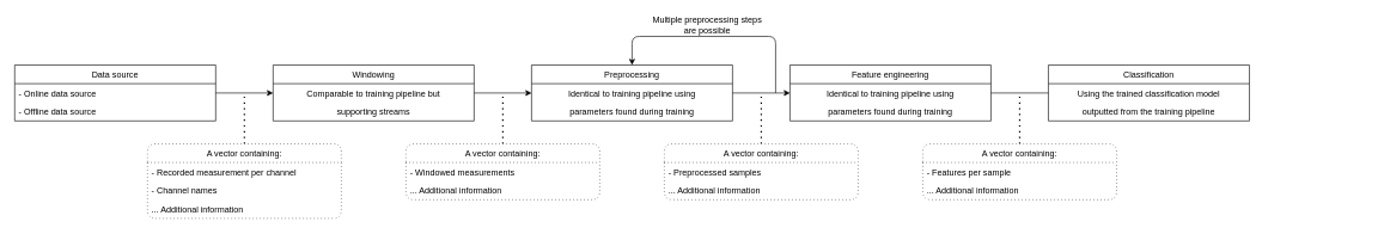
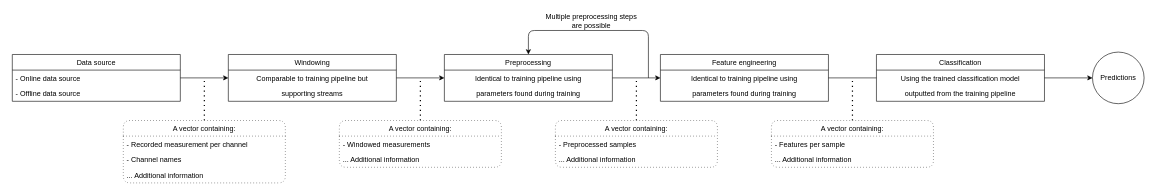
  <mxCell id="0" />
  <mxCell id="1" parent="0" />
  <mxCell id="2" style="edgeStyle=orthogonalEdgeStyle;rounded=0;orthogonalLoop=1;jettySize=auto;html=1;entryX=0;entryY=0.5;entryDx=0;entryDy=0;" edge="1" parent="1" source="3" target="24"><mxGeometry relative="1" as="geometry" /></mxCell>
  <mxCell id="3" value="Data source" style="swimlane;fontStyle=0;childLayout=stackLayout;horizontal=1;startSize=26;horizontalStack=0;resizeParent=1;resizeParentMax=0;resizeLast=0;collapsible=1;marginBottom=0;rounded=0;shadow=0;glass=0;sketch=0;" parent="1" vertex="1"><mxGeometry x="20" y="90" width="280" height="78" as="geometry" /></mxCell>
  <mxCell id="4" value="- Online data source" style="text;strokeColor=none;fillColor=none;align=left;verticalAlign=top;spacingLeft=4;spacingRight=4;overflow=hidden;rotatable=0;points=[[0,0.5],[1,0.5]];portConstraint=eastwest;" parent="3" vertex="1"><mxGeometry y="26" width="280" height="26" as="geometry" /></mxCell>
  <mxCell id="5" value="- Offline data source" style="text;strokeColor=none;fillColor=none;align=left;verticalAlign=top;spacingLeft=4;spacingRight=4;overflow=hidden;rotatable=0;points=[[0,0.5],[1,0.5]];portConstraint=eastwest;" parent="3" vertex="1"><mxGeometry y="52" width="280" height="26" as="geometry" /></mxCell>
  <mxCell id="6" value="Preprocessing" style="swimlane;fontStyle=0;childLayout=stackLayout;horizontal=1;startSize=26;horizontalStack=0;resizeParent=1;resizeParentMax=0;resizeLast=0;collapsible=1;marginBottom=0;rounded=0;shadow=0;glass=0;sketch=0;" parent="1" vertex="1"><mxGeometry x="740" y="90" width="280" height="78" as="geometry" /></mxCell>
  <mxCell id="7" value="Identical to training pipeline using" style="text;strokeColor=none;fillColor=none;align=center;verticalAlign=top;spacingLeft=4;spacingRight=4;overflow=hidden;rotatable=0;points=[[0,0.5],[1,0.5]];portConstraint=eastwest;" parent="6" vertex="1"><mxGeometry y="26" width="280" height="26" as="geometry" /></mxCell>
  <mxCell id="8" value="parameters found during training" style="text;strokeColor=none;fillColor=none;align=center;verticalAlign=top;spacingLeft=4;spacingRight=4;overflow=hidden;rotatable=0;points=[[0,0.5],[1,0.5]];portConstraint=eastwest;" parent="6" vertex="1"><mxGeometry y="52" width="280" height="26" as="geometry" /></mxCell>
  <mxCell id="9" value="" style="endArrow=none;dashed=1;html=1;dashPattern=1 3;strokeWidth=2;exitX=0.5;exitY=0;exitDx=0;exitDy=0;" parent="1" source="10" edge="1"><mxGeometry width="50" height="50" relative="1" as="geometry"><mxPoint x="345" y="240" as="sourcePoint" /><mxPoint x="340" y="130" as="targetPoint" /></mxGeometry></mxCell>
  <mxCell id="10" value="A vector containing:" style="swimlane;fontStyle=0;childLayout=stackLayout;horizontal=1;startSize=26;horizontalStack=0;resizeParent=1;resizeParentMax=0;resizeLast=0;collapsible=1;marginBottom=0;rounded=1;shadow=0;glass=0;sketch=0;swimlaneLine=1;dashed=1;dashPattern=1 4;" parent="1" vertex="1"><mxGeometry x="205" y="200" width="270" height="104" as="geometry" /></mxCell>
  <mxCell id="11" value="- Recorded measurement per channel" style="text;strokeColor=none;fillColor=none;align=left;verticalAlign=top;spacingLeft=4;spacingRight=4;overflow=hidden;rotatable=0;points=[[0,0.5],[1,0.5]];portConstraint=eastwest;" parent="10" vertex="1"><mxGeometry y="26" width="270" height="26" as="geometry" /></mxCell>
  <mxCell id="12" value="- Channel names" style="text;strokeColor=none;fillColor=none;align=left;verticalAlign=top;spacingLeft=4;spacingRight=4;overflow=hidden;rotatable=0;points=[[0,0.5],[1,0.5]];portConstraint=eastwest;" parent="10" vertex="1"><mxGeometry y="52" width="270" height="26" as="geometry" /></mxCell>
  <mxCell id="13" value="... Additional information" style="text;strokeColor=none;fillColor=none;align=left;verticalAlign=top;spacingLeft=4;spacingRight=4;overflow=hidden;rotatable=0;points=[[0,0.5],[1,0.5]];portConstraint=eastwest;" parent="10" vertex="1"><mxGeometry y="78" width="270" height="26" as="geometry" /></mxCell>
  <mxCell id="14" value="" style="endArrow=none;dashed=1;html=1;dashPattern=1 3;strokeWidth=2;exitX=0.5;exitY=0;exitDx=0;exitDy=0;" parent="1" source="15" edge="1"><mxGeometry width="50" height="50" relative="1" as="geometry"><mxPoint x="1065" y="235" as="sourcePoint" /><mxPoint x="1060" y="130" as="targetPoint" /></mxGeometry></mxCell>
  <mxCell id="15" value="A vector containing:" style="swimlane;fontStyle=0;childLayout=stackLayout;horizontal=1;startSize=26;horizontalStack=0;resizeParent=1;resizeParentMax=0;resizeLast=0;collapsible=1;marginBottom=0;rounded=1;shadow=0;glass=0;sketch=0;swimlaneLine=1;dashed=1;dashPattern=1 4;" parent="1" vertex="1"><mxGeometry x="925" y="200" width="270" height="78" as="geometry" /></mxCell>
  <mxCell id="16" value="- Preprocessed samples" style="text;strokeColor=none;fillColor=none;align=left;verticalAlign=top;spacingLeft=4;spacingRight=4;overflow=hidden;rotatable=0;points=[[0,0.5],[1,0.5]];portConstraint=eastwest;" parent="15" vertex="1"><mxGeometry y="26" width="270" height="26" as="geometry" /></mxCell>
  <mxCell id="17" value="... Additional information" style="text;strokeColor=none;fillColor=none;align=left;verticalAlign=top;spacingLeft=4;spacingRight=4;overflow=hidden;rotatable=0;points=[[0,0.5],[1,0.5]];portConstraint=eastwest;" parent="15" vertex="1"><mxGeometry y="52" width="270" height="26" as="geometry" /></mxCell>
  <mxCell id="18" style="edgeStyle=orthogonalEdgeStyle;rounded=0;orthogonalLoop=1;jettySize=auto;html=1;exitX=1;exitY=0.5;exitDx=0;exitDy=0;entryX=0;entryY=0.5;entryDx=0;entryDy=0;endArrow=none;" edge="1" parent="1" source="19" target="31"><mxGeometry relative="1" as="geometry" /></mxCell>
  <mxCell id="19" value="Feature engineering" style="swimlane;fontStyle=0;childLayout=stackLayout;horizontal=1;startSize=26;horizontalStack=0;resizeParent=1;resizeParentMax=0;resizeLast=0;collapsible=1;marginBottom=0;rounded=0;shadow=0;glass=0;sketch=0;" parent="1" vertex="1"><mxGeometry x="1100" y="90" width="280" height="78" as="geometry" /></mxCell>
  <mxCell id="20" value="Identical to training pipeline using" style="text;strokeColor=none;fillColor=none;align=center;verticalAlign=top;spacingLeft=4;spacingRight=4;overflow=hidden;rotatable=0;points=[[0,0.5],[1,0.5]];portConstraint=eastwest;" vertex="1" parent="19"><mxGeometry y="26" width="280" height="26" as="geometry" /></mxCell>
  <mxCell id="21" value="parameters found during training" style="text;strokeColor=none;fillColor=none;align=center;verticalAlign=top;spacingLeft=4;spacingRight=4;overflow=hidden;rotatable=0;points=[[0,0.5],[1,0.5]];portConstraint=eastwest;" vertex="1" parent="19"><mxGeometry y="52" width="280" height="26" as="geometry" /></mxCell>
  <mxCell id="22" value="" style="endArrow=classic;html=1;entryX=0.5;entryY=0;entryDx=0;entryDy=0;" parent="1" target="6" edge="1"><mxGeometry width="50" height="50" relative="1" as="geometry"><mxPoint x="1080" y="129" as="sourcePoint" /><mxPoint x="1090" y="30" as="targetPoint" /><Array as="points"><mxPoint x="1080" y="50" /><mxPoint x="880" y="50" /></Array></mxGeometry></mxCell>
  <mxCell id="23" value="Windowing" style="swimlane;fontStyle=0;childLayout=stackLayout;horizontal=1;startSize=26;horizontalStack=0;resizeParent=1;resizeParentMax=0;resizeLast=0;collapsible=1;marginBottom=0;rounded=0;shadow=0;glass=0;sketch=0;" parent="1" vertex="1"><mxGeometry x="380" y="90" width="280" height="78" as="geometry" /></mxCell>
  <mxCell id="24" value="Comparable to training pipeline but" style="text;strokeColor=none;fillColor=none;align=center;verticalAlign=top;spacingLeft=4;spacingRight=4;overflow=hidden;rotatable=0;points=[[0,0.5],[1,0.5]];portConstraint=eastwest;" parent="23" vertex="1"><mxGeometry y="26" width="280" height="26" as="geometry" /></mxCell>
  <mxCell id="25" value="supporting streams" style="text;strokeColor=none;fillColor=none;align=center;verticalAlign=top;spacingLeft=4;spacingRight=4;overflow=hidden;rotatable=0;points=[[0,0.5],[1,0.5]];portConstraint=eastwest;" parent="23" vertex="1"><mxGeometry y="52" width="280" height="26" as="geometry" /></mxCell>
  <mxCell id="26" value="" style="endArrow=none;dashed=1;html=1;dashPattern=1 3;strokeWidth=2;exitX=0.5;exitY=0;exitDx=0;exitDy=0;" parent="1" source="27" edge="1"><mxGeometry width="50" height="50" relative="1" as="geometry"><mxPoint x="705" y="209" as="sourcePoint" /><mxPoint x="700" y="129" as="targetPoint" /></mxGeometry></mxCell>
  <mxCell id="27" value="A vector containing:" style="swimlane;fontStyle=0;childLayout=stackLayout;horizontal=1;startSize=26;horizontalStack=0;resizeParent=1;resizeParentMax=0;resizeLast=0;collapsible=1;marginBottom=0;rounded=1;shadow=0;glass=0;sketch=0;swimlaneLine=1;dashed=1;dashPattern=1 4;" parent="1" vertex="1"><mxGeometry x="565" y="200" width="270" height="78" as="geometry" /></mxCell>
  <mxCell id="28" value="- Windowed measurements" style="text;strokeColor=none;fillColor=none;align=left;verticalAlign=top;spacingLeft=4;spacingRight=4;overflow=hidden;rotatable=0;points=[[0,0.5],[1,0.5]];portConstraint=eastwest;" parent="27" vertex="1"><mxGeometry y="26" width="270" height="26" as="geometry" /></mxCell>
  <mxCell id="29" value="... Additional information" style="text;strokeColor=none;fillColor=none;align=left;verticalAlign=top;spacingLeft=4;spacingRight=4;overflow=hidden;rotatable=0;points=[[0,0.5],[1,0.5]];portConstraint=eastwest;" parent="27" vertex="1"><mxGeometry y="52" width="270" height="26" as="geometry" /></mxCell>
  <mxCell id="30" value="Classification" style="swimlane;fontStyle=0;childLayout=stackLayout;horizontal=1;startSize=26;horizontalStack=0;resizeParent=1;resizeParentMax=0;resizeLast=0;collapsible=1;marginBottom=0;rounded=0;shadow=0;glass=0;sketch=0;align=center;" parent="1" vertex="1"><mxGeometry x="1460" y="90" width="280" height="78" as="geometry" /></mxCell>
  <mxCell id="31" value="Using the trained classification model" style="text;strokeColor=none;fillColor=none;align=center;verticalAlign=top;spacingLeft=4;spacingRight=4;overflow=hidden;rotatable=0;points=[[0,0.5],[1,0.5]];portConstraint=eastwest;" parent="30" vertex="1"><mxGeometry y="26" width="280" height="26" as="geometry" /></mxCell>
  <mxCell id="32" value="outputted from the training pipeline" style="text;strokeColor=none;fillColor=none;align=center;verticalAlign=top;spacingLeft=4;spacingRight=4;overflow=hidden;rotatable=0;points=[[0,0.5],[1,0.5]];portConstraint=eastwest;" parent="30" vertex="1"><mxGeometry y="52" width="280" height="26" as="geometry" /></mxCell>
  <mxCell id="33" value="" style="endArrow=none;dashed=1;html=1;dashPattern=1 3;strokeWidth=2;exitX=0.5;exitY=0;exitDx=0;exitDy=0;" parent="1" source="34" edge="1"><mxGeometry width="50" height="50" relative="1" as="geometry"><mxPoint x="1425" y="235" as="sourcePoint" /><mxPoint x="1420" y="130" as="targetPoint" /></mxGeometry></mxCell>
  <mxCell id="34" value="A vector containing:" style="swimlane;fontStyle=0;childLayout=stackLayout;horizontal=1;startSize=26;horizontalStack=0;resizeParent=1;resizeParentMax=0;resizeLast=0;collapsible=1;marginBottom=0;rounded=1;shadow=0;glass=0;sketch=0;swimlaneLine=1;dashed=1;dashPattern=1 4;" parent="1" vertex="1"><mxGeometry x="1285" y="200" width="270" height="78" as="geometry" /></mxCell>
  <mxCell id="35" value="- Features per sample" style="text;strokeColor=none;fillColor=none;align=left;verticalAlign=top;spacingLeft=4;spacingRight=4;overflow=hidden;rotatable=0;points=[[0,0.5],[1,0.5]];portConstraint=eastwest;" parent="34" vertex="1"><mxGeometry y="26" width="270" height="26" as="geometry" /></mxCell>
  <mxCell id="36" value="... Additional information" style="text;strokeColor=none;fillColor=none;align=left;verticalAlign=top;spacingLeft=4;spacingRight=4;overflow=hidden;rotatable=0;points=[[0,0.5],[1,0.5]];portConstraint=eastwest;" parent="34" vertex="1"><mxGeometry y="52" width="270" height="26" as="geometry" /></mxCell>
  <mxCell id="37" value="Multiple preprocessing steps&lt;br&gt;are possible" style="text;html=1;strokeColor=none;fillColor=none;align=center;verticalAlign=middle;whiteSpace=wrap;rounded=0;" parent="1" vertex="1"><mxGeometry x="890" y="20" width="190" height="30" as="geometry" /></mxCell>
+ <mxCell id="38" value="Predictions" style="ellipse;whiteSpace=wrap;html=1;aspect=fixed;rounded=1;shadow=0;glass=0;sketch=0;strokeColor=#000000;" parent="1" vertex="1"><mxGeometry x="1820" y="86" width="86" height="86" as="geometry" /></mxCell>
  <mxCell id="39" style="edgeStyle=orthogonalEdgeStyle;rounded=0;orthogonalLoop=1;jettySize=auto;html=1;exitX=1;exitY=0.5;exitDx=0;exitDy=0;entryX=0;entryY=0.5;entryDx=0;entryDy=0;" edge="1" parent="1" source="24" target="7"><mxGeometry relative="1" as="geometry" /></mxCell>
  <mxCell id="40" style="edgeStyle=orthogonalEdgeStyle;rounded=0;orthogonalLoop=1;jettySize=auto;html=1;exitX=1;exitY=0.5;exitDx=0;exitDy=0;entryX=0;entryY=0.5;entryDx=0;entryDy=0;" edge="1" parent="1" source="7" target="20"><mxGeometry relative="1" as="geometry" /></mxCell>
+ <mxCell id="41" style="edgeStyle=orthogonalEdgeStyle;rounded=0;orthogonalLoop=1;jettySize=auto;html=1;exitX=1;exitY=0.5;exitDx=0;exitDy=0;entryX=0;entryY=0.5;entryDx=0;entryDy=0;" edge="1" parent="1" source="31" target="38"><mxGeometry relative="1" as="geometry" /></mxCell>
